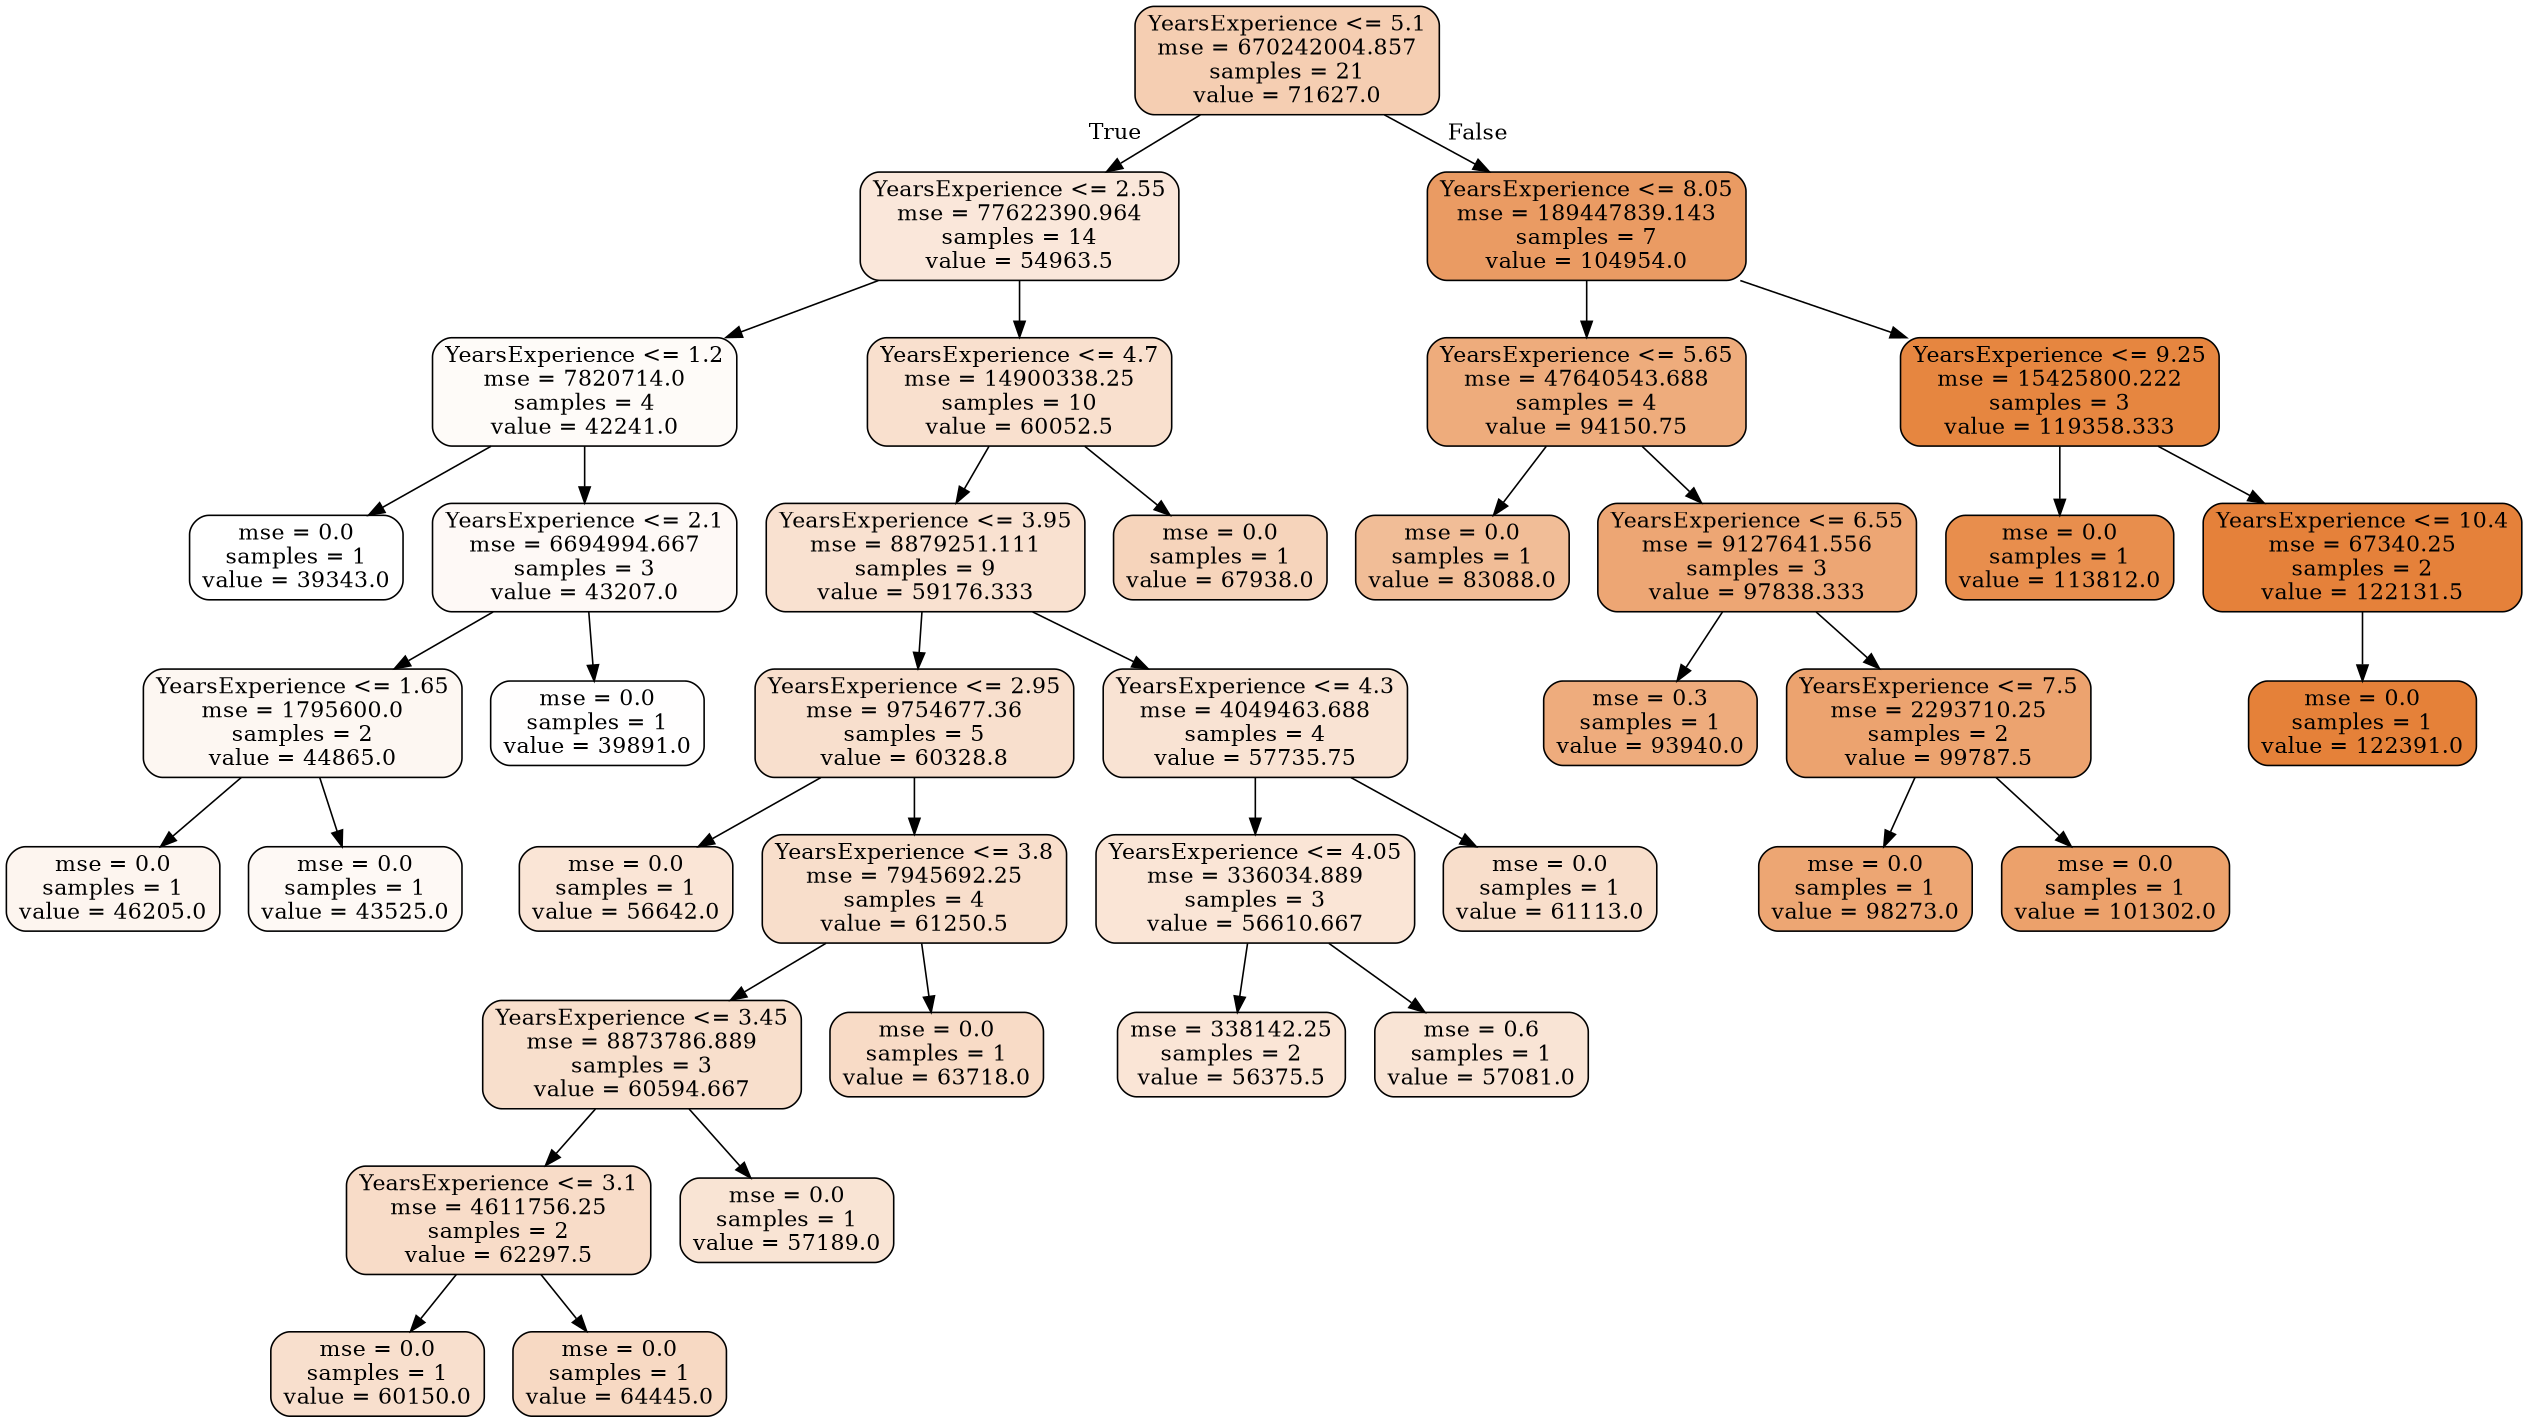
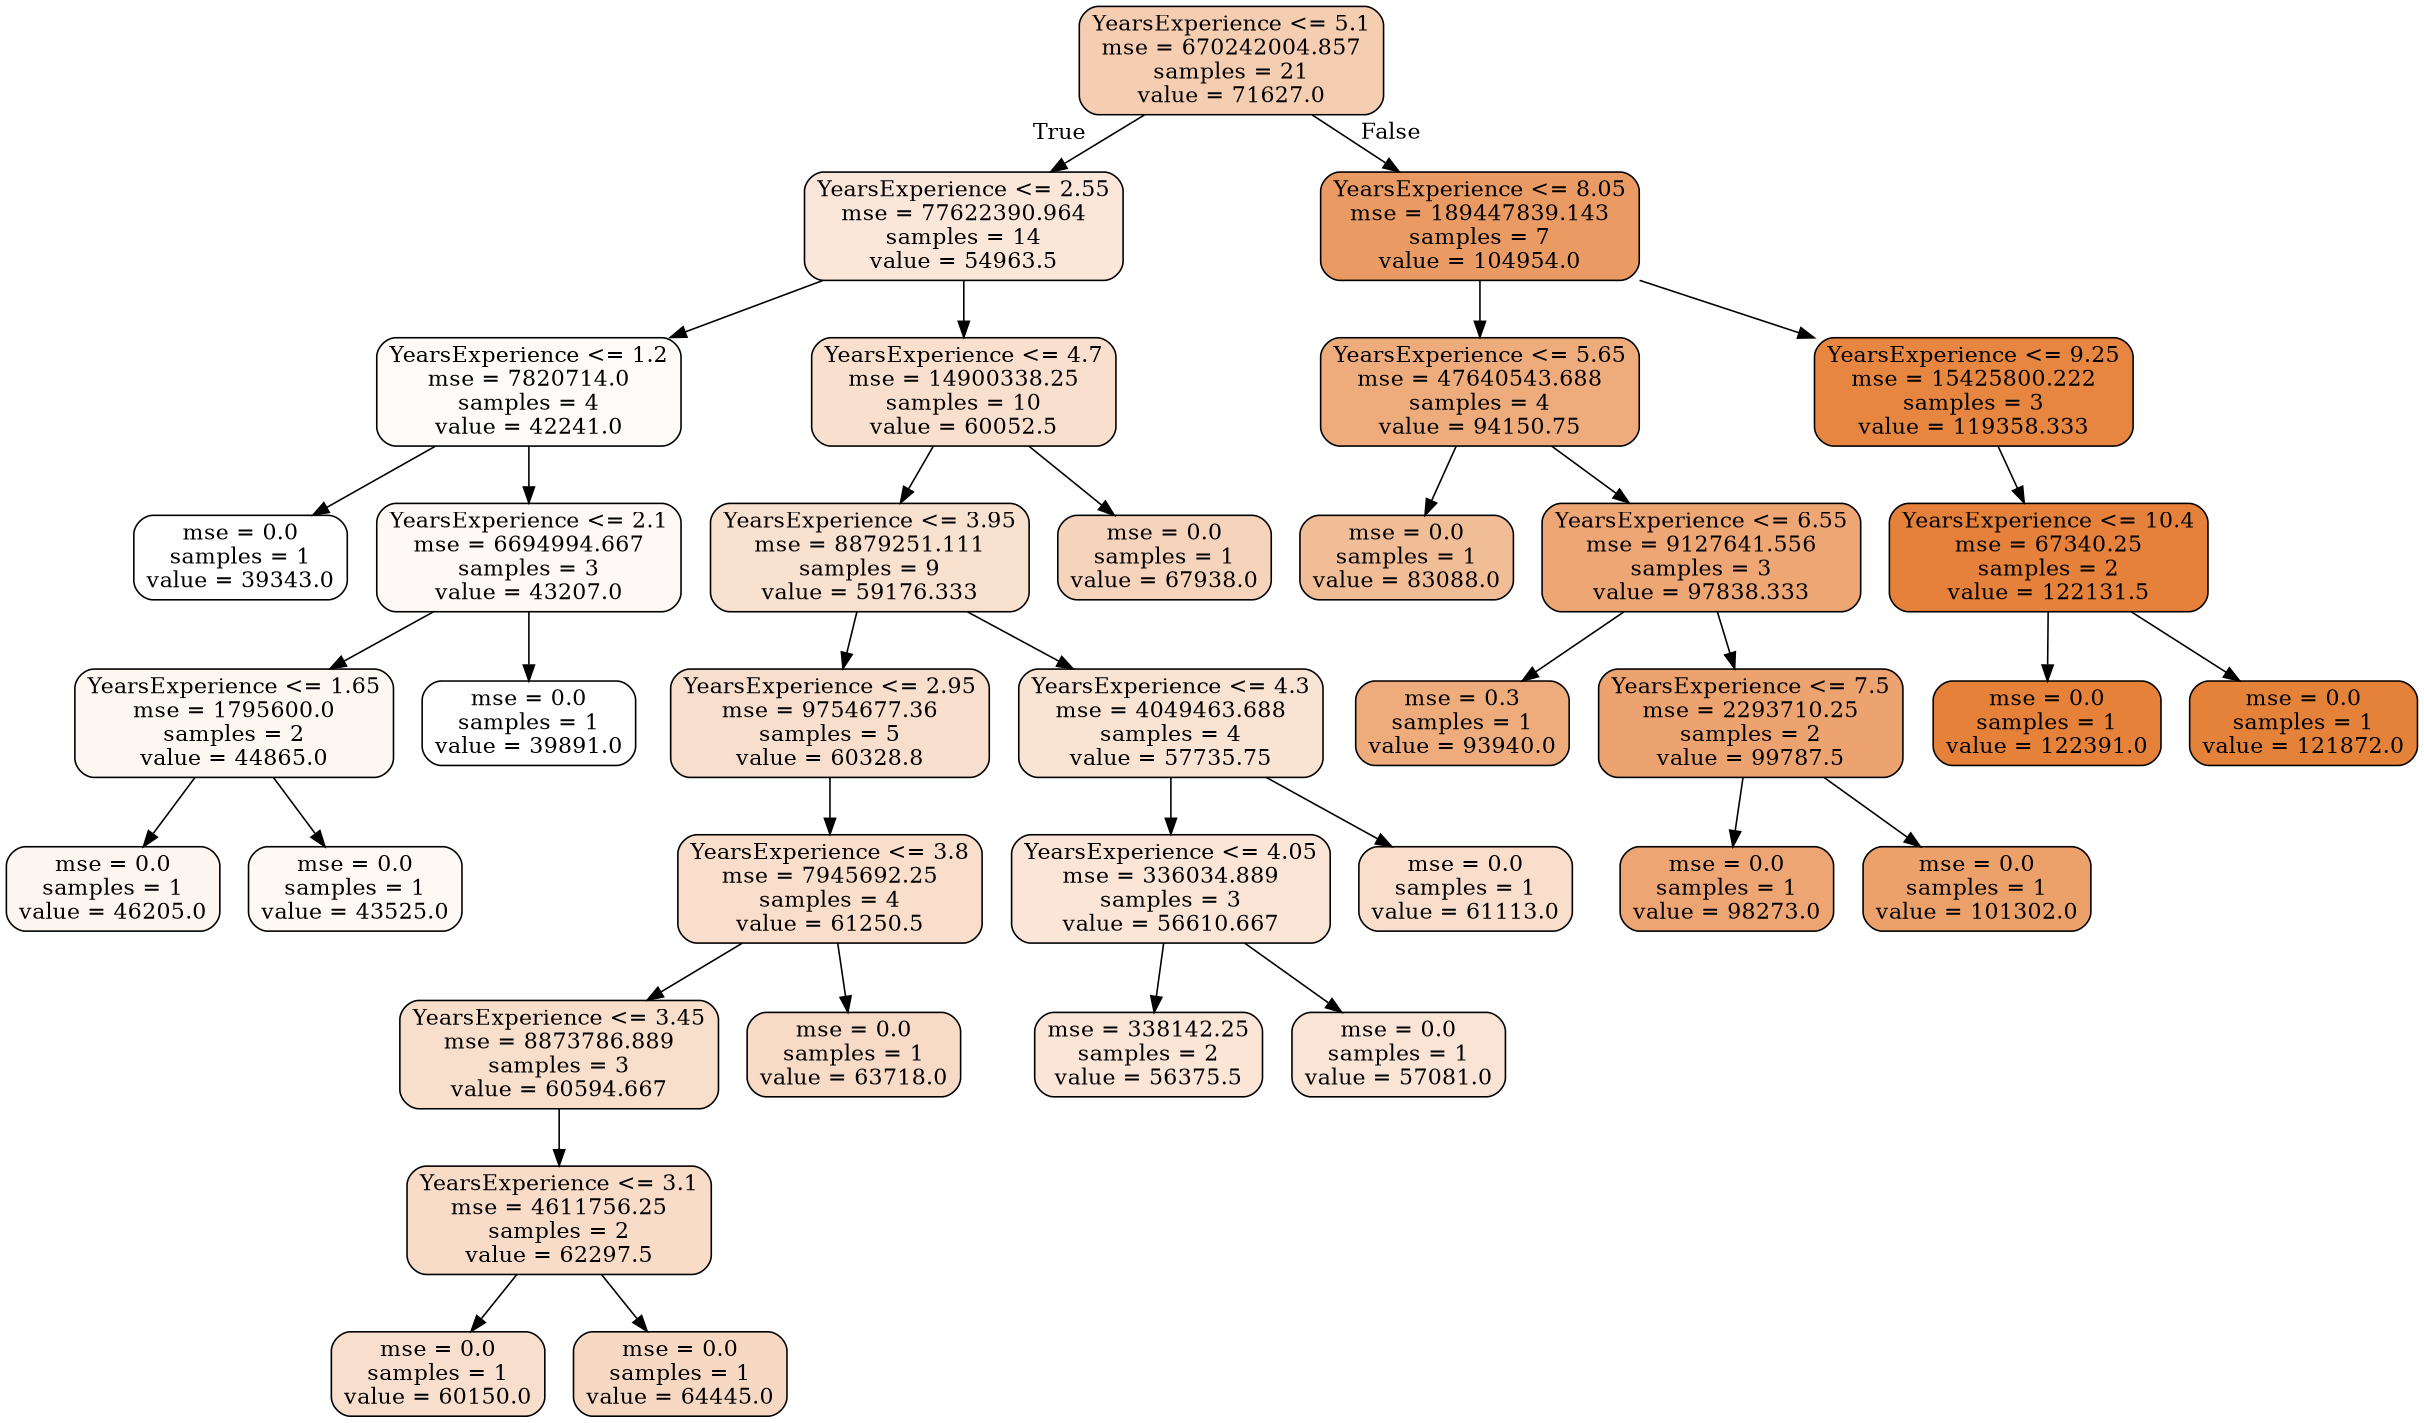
  digraph {
    fontname="DejaVu Serif"
    node [color=black fillcolor="#fae5d6" fontname="DejaVu Serif" shape=box style="filled, rounded"]
    edge [fontname="DejaVu Serif"]
    n1 [fillcolor="#f5ceb2" label="YearsExperience <= 5.1\nmse = 670242004.857\nsamples = 21\nvalue = 71627.0"]
    n2 [fillcolor="#fae7da" label="YearsExperience <= 2.55\nmse = 77622390.964\nsamples = 14\nvalue = 54963.5"]
    n3 [fillcolor="#ea9b63" label="YearsExperience <= 8.05\nmse = 189447839.143\nsamples = 7\nvalue = 104954.0"]
    n4 [fillcolor="#fefbf8" label="YearsExperience <= 1.2\nmse = 7820714.0\nsamples = 4\nvalue = 42241.0"]
    n5 [fillcolor="#f9e0ce" label="YearsExperience <= 4.7\nmse = 14900338.25\nsamples = 10\nvalue = 60052.5"]
    n6 [fillcolor="#eeac7c" label="YearsExperience <= 5.65\nmse = 47640543.688\nsamples = 4\nvalue = 94150.75"]
    n7 [fillcolor="#e68640" label="YearsExperience <= 9.25\nmse = 15425800.222\nsamples = 3\nvalue = 119358.333"]
    n8 [fillcolor="#ffffff" label="mse = 0.0\nsamples = 1\nvalue = 39343.0"]
    n9 [fillcolor="#fef9f6" label="YearsExperience <= 2.1\nmse = 6694994.667\nsamples = 3\nvalue = 43207.0"]
    n10 [fillcolor="#f9e1d0" label="YearsExperience <= 3.95\nmse = 8879251.111\nsamples = 9\nvalue = 59176.333"]
    n11 [fillcolor="#f6d4bb" label="mse = 0.0\nsamples = 1\nvalue = 67938.0"]
    n12 [fillcolor="#fdf7f2" label="YearsExperience <= 1.65\nmse = 1795600.0\nsamples = 2\nvalue = 44865.0"]
    n13 [fillcolor="#fffefe" label="mse = 0.0\nsamples = 1\nvalue = 39891.0"]
    n14 [fillcolor="#fdf5ef" label="mse = 0.0\nsamples = 1\nvalue = 46205.0"]
    n15 [fillcolor="#fef9f5" label="mse = 0.0\nsamples = 1\nvalue = 43525.0"]
    n16 [fillcolor="#f8dfcd" label="YearsExperience <= 2.95\nmse = 9754677.36\nsamples = 5\nvalue = 60328.8"]
    n17 [fillcolor="#f9e3d3" label="YearsExperience <= 4.3\nmse = 4049463.688\nsamples = 4\nvalue = 57735.75"]
-   n18 [label="mse = 0.0\nsamples = 1\nvalue = 56642.0"]
    n19 [fillcolor="#f8decb" label="YearsExperience <= 3.8\nmse = 7945692.25\nsamples = 4\nvalue = 61250.5"]
    n20 [label="YearsExperience <= 4.05\nmse = 336034.889\nsamples = 3\nvalue = 56610.667"]
    n21 [fillcolor="#f8decb" label="mse = 0.0\nsamples = 1\nvalue = 61113.0"]
    n22 [fillcolor="#f8dfcc" label="YearsExperience <= 3.45\nmse = 8873786.889\nsamples = 3\nvalue = 60594.667"]
    n23 [fillcolor="#f8dbc6" label="mse = 0.0\nsamples = 1\nvalue = 63718.0"]
    n24 [fillcolor="#f8dcc8" label="YearsExperience <= 3.1\nmse = 4611756.25\nsamples = 2\nvalue = 62297.5"]
-   n25 [fillcolor="#f9e4d4" label="mse = 0.0\nsamples = 1\nvalue = 57189.0"]
    n26 [fillcolor="#f8dfcd" label="mse = 0.0\nsamples = 1\nvalue = 60150.0"]
    n27 [fillcolor="#f7d9c3" label="mse = 0.0\nsamples = 1\nvalue = 64445.0"]
    n28 [label="mse = 338142.25\nsamples = 2\nvalue = 56375.5"]
-   n29 [fillcolor="#f9e4d5" label="mse = 0.6\nsamples = 1\nvalue = 57081.0"]
+   n29 [fillcolor="#f9e4d5" label="mse = 0.0\nsamples = 1\nvalue = 57081.0"]
    n30 [fillcolor="#f1bd97" label="mse = 0.0\nsamples = 1\nvalue = 83088.0"]
    n31 [fillcolor="#eda674" label="YearsExperience <= 6.55\nmse = 9127641.556\nsamples = 3\nvalue = 97838.333"]
-   n32 [fillcolor="#e88e4d" label="mse = 0.0\nsamples = 1\nvalue = 113812.0"]
    n33 [fillcolor="#e5813a" label="YearsExperience <= 10.4\nmse = 67340.25\nsamples = 2\nvalue = 122131.5"]
    n34 [fillcolor="#eeac7d" label="mse = 0.3\nsamples = 1\nvalue = 93940.0"]
    n35 [fillcolor="#eca36f" label="YearsExperience <= 7.5\nmse = 2293710.25\nsamples = 2\nvalue = 99787.5"]
    n36 [fillcolor="#eda673" label="mse = 0.0\nsamples = 1\nvalue = 98273.0"]
    n37 [fillcolor="#eca16b" label="mse = 0.0\nsamples = 1\nvalue = 101302.0"]
    n38 [fillcolor="#e58139" label="mse = 0.0\nsamples = 1\nvalue = 122391.0"]
+   n39 [fillcolor="#e5823a" label="mse = 0.0\nsamples = 1\nvalue = 121872.0"]
    n1 -> n2 [headlabel=True labelangle=45 labeldistance=2.5]
    n1 -> n3 [headlabel=False labelangle=-45 labeldistance=2.5]
    n2 -> n4
    n2 -> n5
    n3 -> n6
    n3 -> n7
    n4 -> n8
    n4 -> n9
    n5 -> n10
    n5 -> n11
    n6 -> n30
    n6 -> n31
-   n7 -> n32
    n7 -> n33
    n9 -> n12
    n9 -> n13
    n10 -> n16
    n10 -> n17
    n12 -> n14
    n12 -> n15
-   n16 -> n18
    n16 -> n19
    n17 -> n20
    n17 -> n21
    n19 -> n22
    n19 -> n23
    n20 -> n28
    n20 -> n29
    n22 -> n24
-   n22 -> n25
    n24 -> n26
    n24 -> n27
    n31 -> n34
    n31 -> n35
    n33 -> n38
+   n33 -> n39
    n35 -> n36
    n35 -> n37
  }
